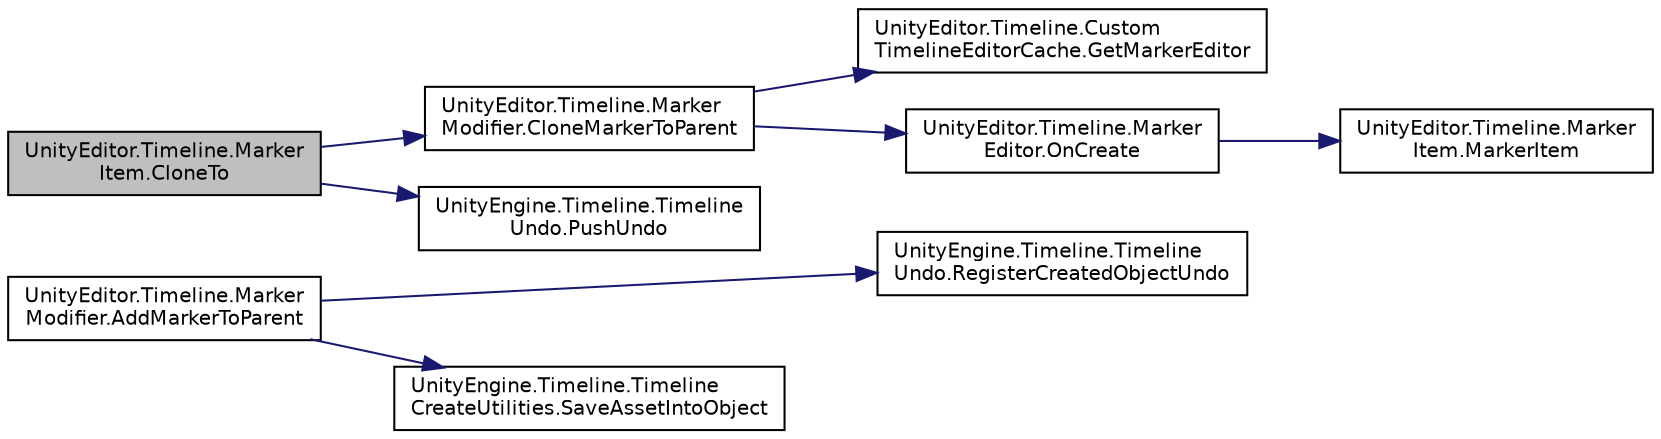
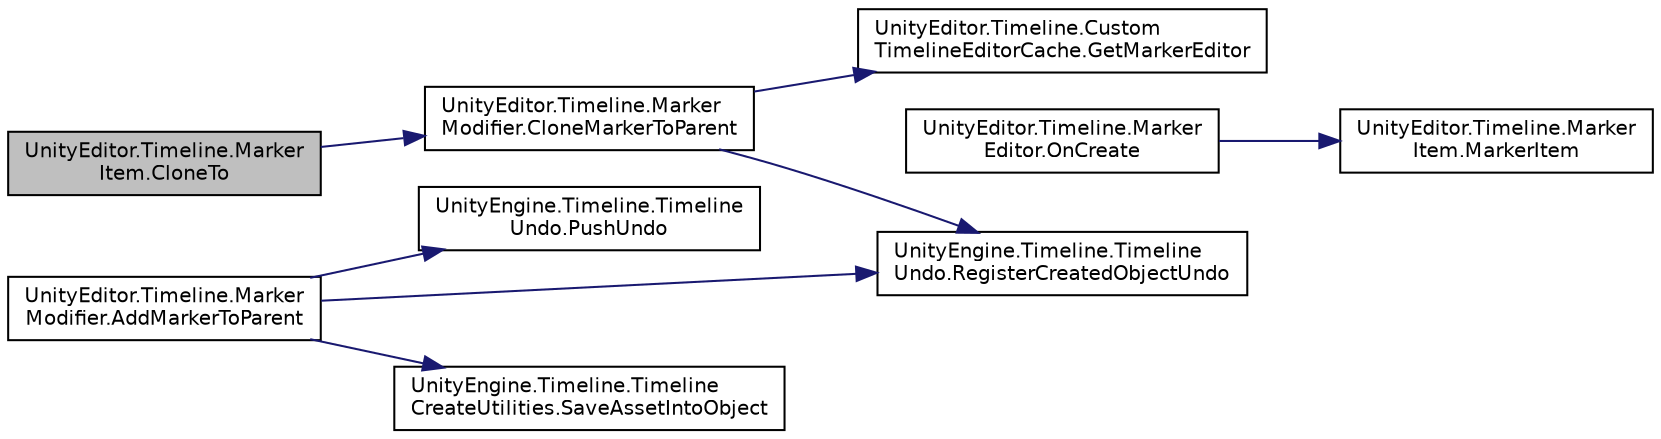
  digraph {
    rankdir=LR
    node [color=black fillcolor=white fontname=Helvetica fontsize=10 shape=record style=filled]
    edge [color=midnightblue fontname=Helvetica fontsize=10 labelfontname=Helvetica labelfontsize=10 style=solid]
    n1 [fillcolor=grey75 fontcolor=black height=0.2 label="UnityEditor.Timeline.Marker\lItem.CloneTo" width=0.4]
    n2 [height=0.2 label="UnityEditor.Timeline.Marker\lModifier.CloneMarkerToParent" width=0.4]
    n3 [height=0.2 label="UnityEditor.Timeline.Custom\lTimelineEditorCache.GetMarkerEditor" width=0.4]
    n4 [height=0.2 label="UnityEditor.Timeline.Marker\lEditor.OnCreate" width=0.4]
    n5 [height=0.2 label="UnityEditor.Timeline.Marker\lItem.MarkerItem" width=0.4]
    n6 [height=0.2 label="UnityEditor.Timeline.Marker\lModifier.AddMarkerToParent" width=0.4]
    n7 [height=0.2 label="UnityEngine.Timeline.Timeline\lUndo.PushUndo" width=0.4]
    n8 [height=0.2 label="UnityEngine.Timeline.Timeline\lUndo.RegisterCreatedObjectUndo" width=0.4]
    n9 [height=0.2 label="UnityEngine.Timeline.Timeline\lCreateUtilities.SaveAssetIntoObject" width=0.4]
    n1 -> n2
    n2 -> n3
-   n2 -> n4
+   n2 -> n8
    n4 -> n5
-   n1 -> n7
+   n6 -> n7
    n6 -> n8
    n6 -> n9
  }
